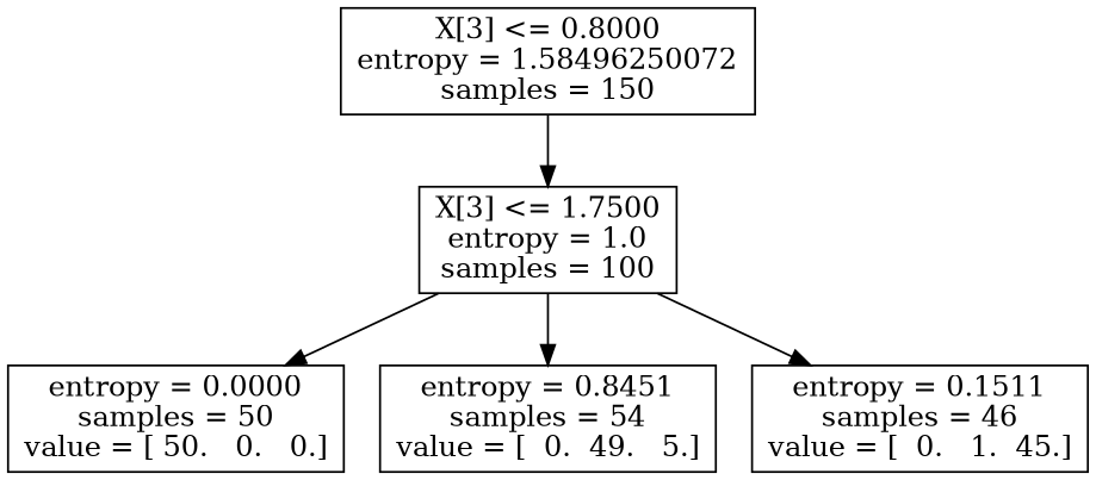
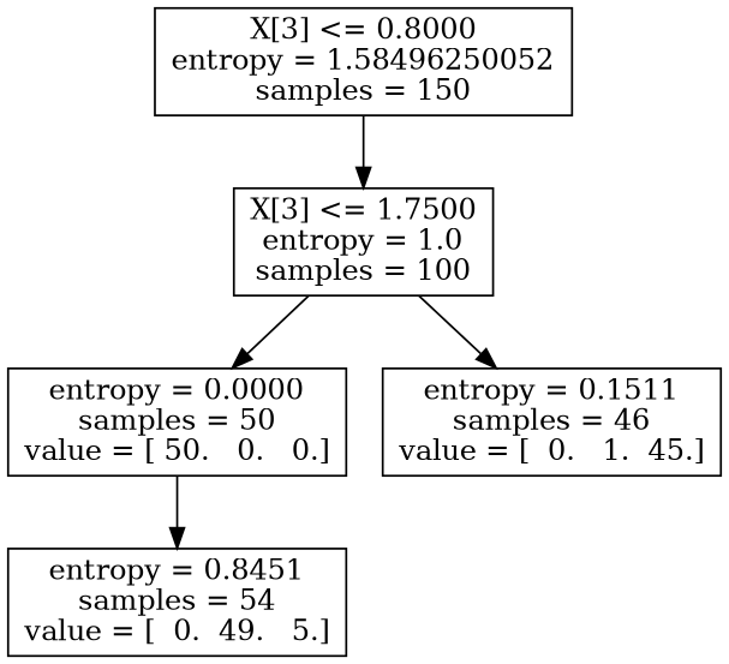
  digraph {
    node [shape=box]
-   n1 [label="X[3] <= 0.8000\nentropy = 1.58496250072\nsamples = 150"]
+   n1 [label="X[3] <= 0.8000\nentropy = 1.58496250052\nsamples = 150"]
    n2 [label="X[3] <= 1.7500\nentropy = 1.0\nsamples = 100"]
    n3 [label="entropy = 0.0000\nsamples = 50\nvalue = [ 50.   0.   0.]"]
    n4 [label="entropy = 0.8451\nsamples = 54\nvalue = [  0.  49.   5.]"]
    n5 [label="entropy = 0.1511\nsamples = 46\nvalue = [  0.   1.  45.]"]
    n1 -> n2
    n2 -> n3
-   n2 -> n4
+   n3 -> n4
    n2 -> n5
  }
